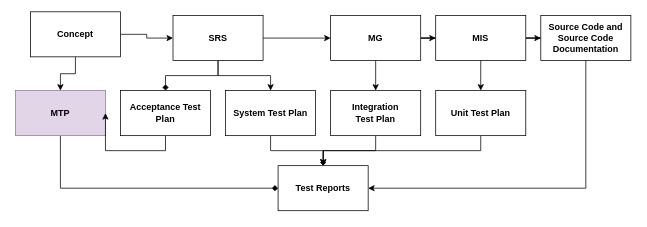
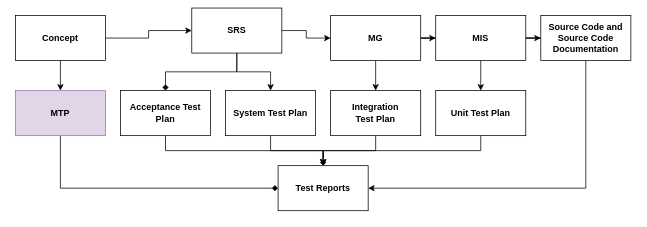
  <mxCell id="0" />
  <mxCell id="1" parent="0" />
  <mxCell id="2" style="edgeStyle=orthogonalEdgeStyle;rounded=0;orthogonalLoop=1;jettySize=auto;html=1;entryX=0;entryY=0.5;entryDx=0;entryDy=0;" parent="1" source="3" target="10" edge="1"><mxGeometry relative="1" as="geometry" /></mxCell>
- <mxCell id="3" value="Concept" style="rounded=0;whiteSpace=wrap;html=1;fontStyle=1" parent="1" vertex="1"><mxGeometry x="40" y="15" width="120" height="60" as="geometry" /></mxCell>
+ <mxCell id="3" value="Concept" style="rounded=0;whiteSpace=wrap;html=1;fontStyle=1" parent="1" vertex="1"><mxGeometry x="20" y="20" width="120" height="60" as="geometry" /></mxCell>
  <mxCell id="4" value="" style="edgeStyle=orthogonalEdgeStyle;rounded=0;orthogonalLoop=1;jettySize=auto;html=1;" parent="1" source="3" target="6" edge="1"><mxGeometry relative="1" as="geometry" /></mxCell>
  <mxCell id="5" style="edgeStyle=orthogonalEdgeStyle;rounded=0;orthogonalLoop=1;jettySize=auto;html=1;exitX=0.5;exitY=1;exitDx=0;exitDy=0;entryX=0;entryY=0.5;entryDx=0;entryDy=0;endArrow=diamond;" parent="1" source="6" target="27" edge="1"><mxGeometry relative="1" as="geometry" /></mxCell>
  <mxCell id="6" value="MTP" style="rounded=0;whiteSpace=wrap;html=1;fontStyle=1;fillColor=#e1d5e7;strokeColor=#9673a6;" parent="1" vertex="1"><mxGeometry x="20" y="120" width="120" height="60" as="geometry" /></mxCell>
  <mxCell id="7" style="edgeStyle=orthogonalEdgeStyle;rounded=0;orthogonalLoop=1;jettySize=auto;html=1;exitX=0.5;exitY=1;exitDx=0;exitDy=0;entryX=0.5;entryY=0;entryDx=0;entryDy=0;endArrow=diamond;" parent="1" source="10" target="26" edge="1"><mxGeometry relative="1" as="geometry" /></mxCell>
  <mxCell id="8" style="edgeStyle=orthogonalEdgeStyle;rounded=0;orthogonalLoop=1;jettySize=auto;html=1;exitX=0.5;exitY=1;exitDx=0;exitDy=0;entryX=0.5;entryY=0;entryDx=0;entryDy=0;" parent="1" source="10" target="12" edge="1"><mxGeometry relative="1" as="geometry" /></mxCell>
  <mxCell id="9" value="" style="edgeStyle=orthogonalEdgeStyle;rounded=0;orthogonalLoop=1;jettySize=auto;html=1;" parent="1" source="10" target="15" edge="1"><mxGeometry relative="1" as="geometry" /></mxCell>
- <mxCell id="10" value="SRS" style="rounded=0;whiteSpace=wrap;html=1;fontStyle=1" parent="1" vertex="1"><mxGeometry x="230" y="20" width="120" height="60" as="geometry" /></mxCell>
+ <mxCell id="10" value="SRS" style="rounded=0;whiteSpace=wrap;html=1;fontStyle=1" parent="1" vertex="1"><mxGeometry x="255" y="10" width="120" height="60" as="geometry" /></mxCell>
  <mxCell id="11" style="edgeStyle=orthogonalEdgeStyle;rounded=0;orthogonalLoop=1;jettySize=auto;html=1;exitX=0.5;exitY=1;exitDx=0;exitDy=0;entryX=0.5;entryY=0;entryDx=0;entryDy=0;endArrow=diamond;" parent="1" source="12" target="27" edge="1"><mxGeometry relative="1" as="geometry" /></mxCell>
  <mxCell id="12" value="System Test Plan" style="rounded=0;whiteSpace=wrap;html=1;fontStyle=1" parent="1" vertex="1"><mxGeometry x="300" y="120" width="120" height="60" as="geometry" /></mxCell>
  <mxCell id="13" value="" style="edgeStyle=orthogonalEdgeStyle;rounded=0;orthogonalLoop=1;jettySize=auto;html=1;" parent="1" source="15" target="22" edge="1"><mxGeometry relative="1" as="geometry" /></mxCell>
  <mxCell id="14" value="" style="edgeStyle=orthogonalEdgeStyle;rounded=0;orthogonalLoop=1;jettySize=auto;html=1;" parent="1" source="15" target="18" edge="1"><mxGeometry relative="1" as="geometry" /></mxCell>
  <mxCell id="15" value="MG" style="rounded=0;whiteSpace=wrap;html=1;fontStyle=1" parent="1" vertex="1"><mxGeometry x="440" y="20" width="120" height="60" as="geometry" /></mxCell>
  <mxCell id="16" value="" style="edgeStyle=orthogonalEdgeStyle;rounded=0;orthogonalLoop=1;jettySize=auto;html=1;" parent="1" source="18" target="24" edge="1"><mxGeometry relative="1" as="geometry" /></mxCell>
  <mxCell id="17" value="" style="edgeStyle=orthogonalEdgeStyle;rounded=0;orthogonalLoop=1;jettySize=auto;html=1;" parent="1" source="18" target="20" edge="1"><mxGeometry relative="1" as="geometry" /></mxCell>
  <mxCell id="18" value="MIS" style="rounded=0;whiteSpace=wrap;html=1;fontStyle=1" parent="1" vertex="1"><mxGeometry x="580" y="20" width="120" height="60" as="geometry" /></mxCell>
  <mxCell id="19" style="edgeStyle=orthogonalEdgeStyle;rounded=0;orthogonalLoop=1;jettySize=auto;html=1;entryX=1;entryY=0.5;entryDx=0;entryDy=0;exitX=0.5;exitY=1;exitDx=0;exitDy=0;" parent="1" source="20" target="27" edge="1"><mxGeometry relative="1" as="geometry" /></mxCell>
  <mxCell id="20" value="Source Code and Source Code Documentation" style="rounded=0;whiteSpace=wrap;html=1;fontStyle=1" parent="1" vertex="1"><mxGeometry x="720" y="20" width="120" height="60" as="geometry" /></mxCell>
  <mxCell id="21" style="edgeStyle=orthogonalEdgeStyle;rounded=0;orthogonalLoop=1;jettySize=auto;html=1;exitX=0.5;exitY=1;exitDx=0;exitDy=0;" parent="1" source="22" edge="1"><mxGeometry relative="1" as="geometry"><mxPoint x="430" y="220" as="targetPoint" /></mxGeometry></mxCell>
  <mxCell id="22" value="&lt;div&gt;Integration &lt;br&gt;&lt;/div&gt;&lt;div&gt;Test Plan&lt;/div&gt;" style="rounded=0;whiteSpace=wrap;html=1;fontStyle=1" parent="1" vertex="1"><mxGeometry x="440" y="120" width="120" height="60" as="geometry" /></mxCell>
  <mxCell id="23" style="edgeStyle=orthogonalEdgeStyle;rounded=0;orthogonalLoop=1;jettySize=auto;html=1;exitX=0.5;exitY=1;exitDx=0;exitDy=0;entryX=0.5;entryY=0;entryDx=0;entryDy=0;" parent="1" source="24" target="27" edge="1"><mxGeometry relative="1" as="geometry" /></mxCell>
  <mxCell id="24" value="Unit Test Plan" style="rounded=0;whiteSpace=wrap;html=1;fontStyle=1" parent="1" vertex="1"><mxGeometry x="580" y="120" width="120" height="60" as="geometry" /></mxCell>
- <mxCell id="25" style="edgeStyle=orthogonalEdgeStyle;rounded=0;orthogonalLoop=1;jettySize=auto;html=1;exitX=0.5;exitY=1;exitDx=0;exitDy=0;" parent="1" source="26" target="6" edge="1"><mxGeometry relative="1" as="geometry" /></mxCell>
+ <mxCell id="25" style="edgeStyle=orthogonalEdgeStyle;rounded=0;orthogonalLoop=1;jettySize=auto;html=1;exitX=0.5;exitY=1;exitDx=0;exitDy=0;" parent="1" source="26" target="27" edge="1"><mxGeometry relative="1" as="geometry" /></mxCell>
  <mxCell id="26" value="Acceptance Test Plan" style="rounded=0;whiteSpace=wrap;html=1;fontStyle=1" parent="1" vertex="1"><mxGeometry x="160" y="120" width="120" height="60" as="geometry" /></mxCell>
  <mxCell id="27" value="Test Reports" style="rounded=0;whiteSpace=wrap;html=1;fontStyle=1" parent="1" vertex="1"><mxGeometry x="370" y="220" width="120" height="60" as="geometry" /></mxCell>
